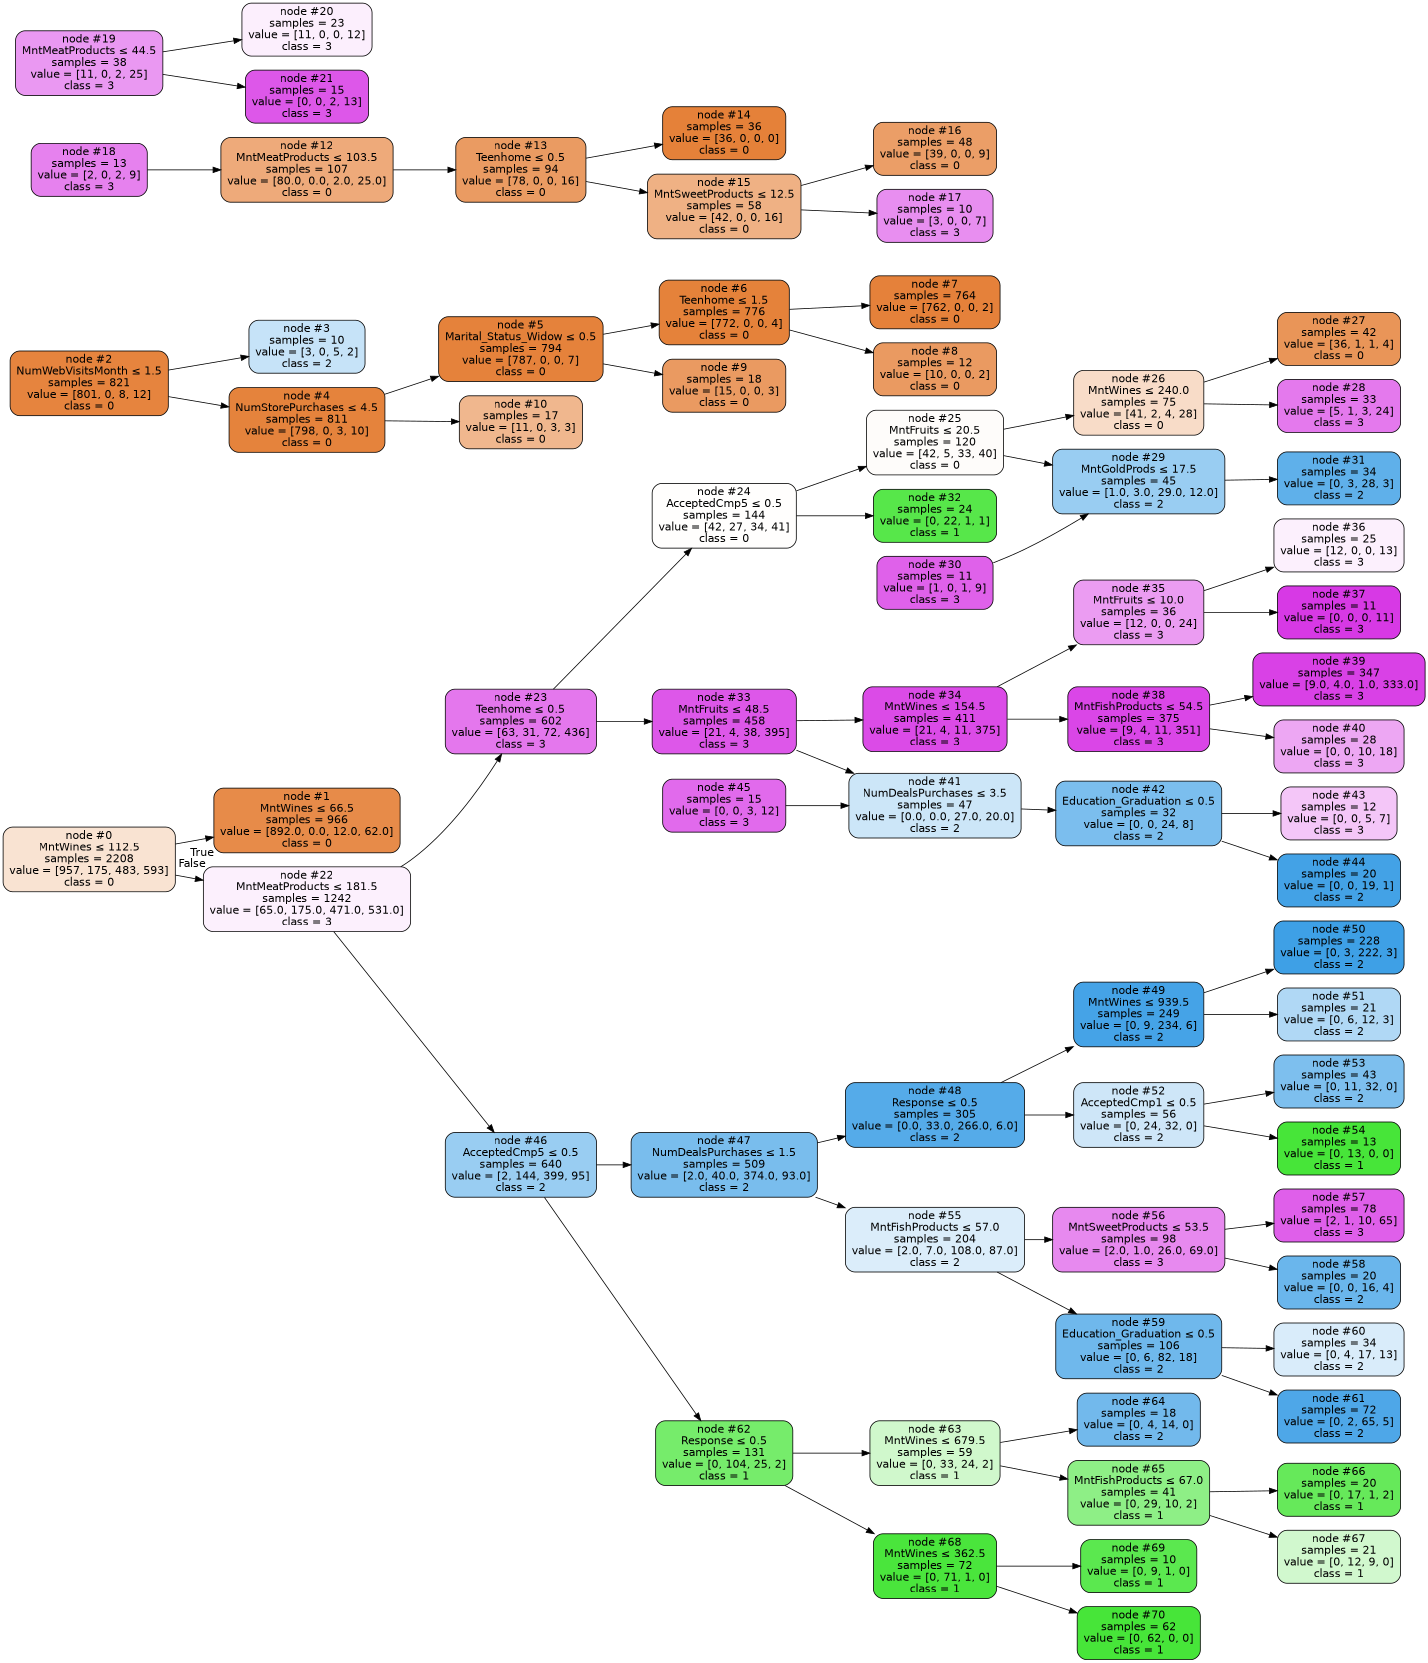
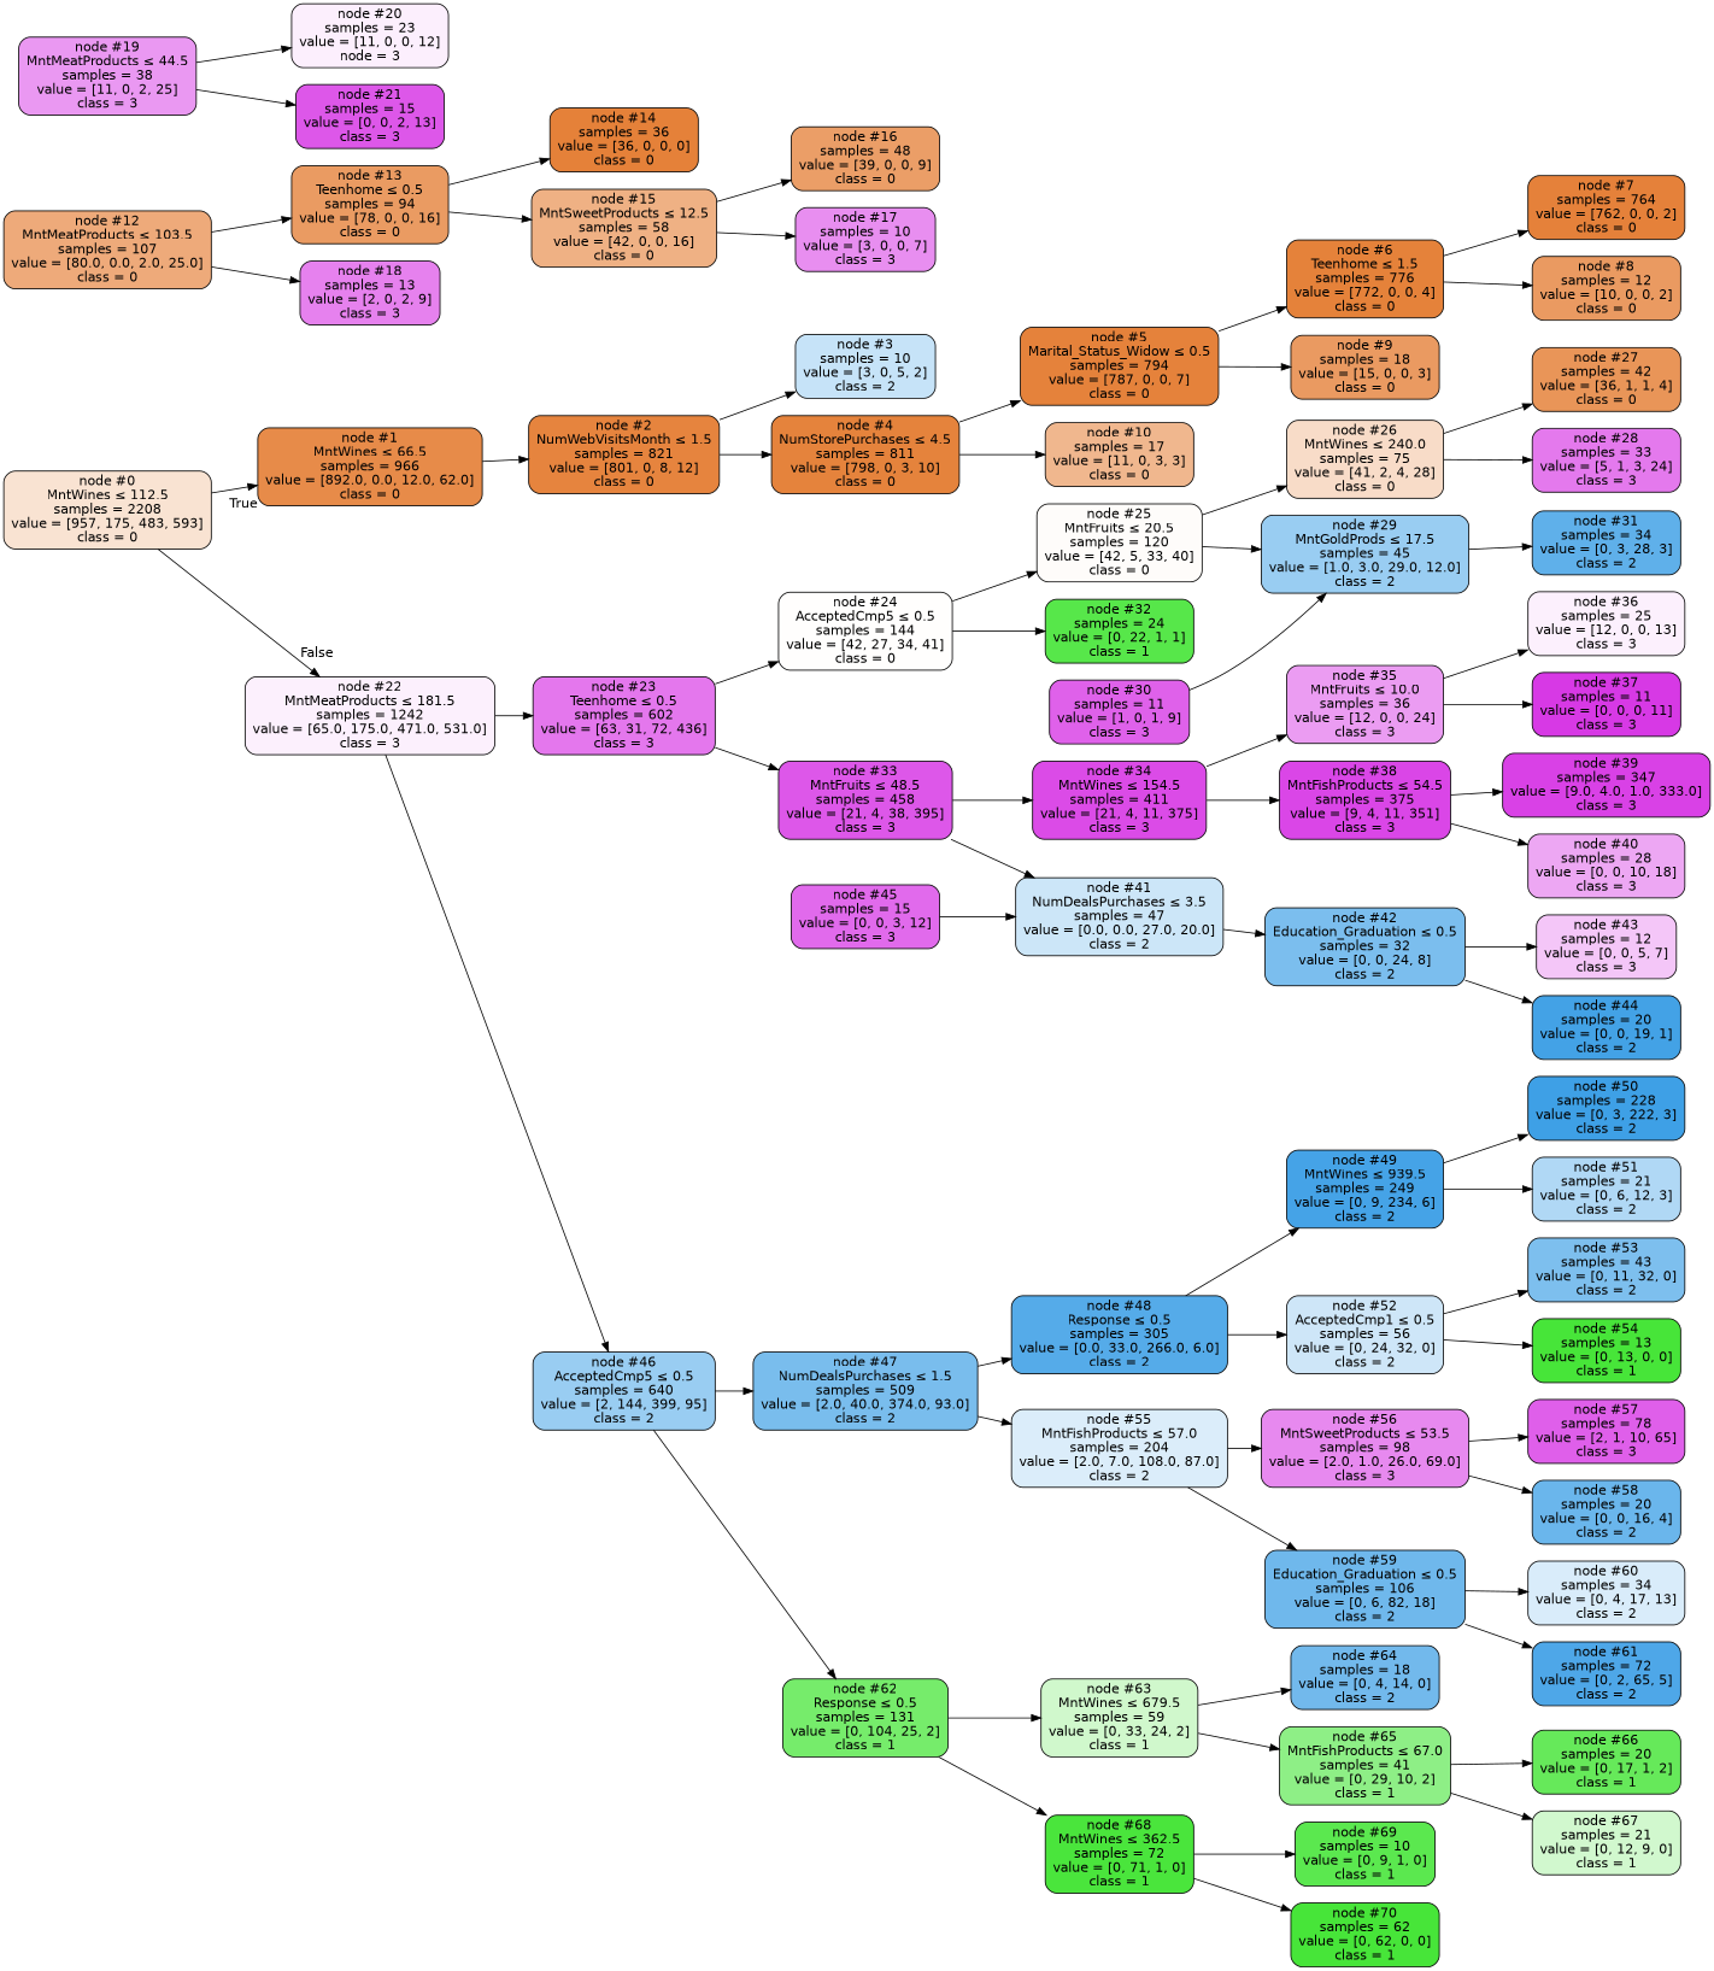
  digraph {
    rankdir=LR
    node [color=black fillcolor="#fcf0fd" fontname=helvetica shape=box style="filled, rounded"]
    edge [fontname=helvetica]
    n1 [fillcolor="#f9e3d2" label=<node &#35;0<br/>MntWines &le; 112.5<br/>samples = 2208<br/>value = [957, 175, 483, 593]<br/>class = 0>]
    n2 [fillcolor="#e78b49" label=<node &#35;1<br/>MntWines &le; 66.5<br/>samples = 966<br/>value = [892.0, 0.0, 12.0, 62.0]<br/>class = 0>]
    n3 [label=<node &#35;22<br/>MntMeatProducts &le; 181.5<br/>samples = 1242<br/>value = [65.0, 175.0, 471.0, 531.0]<br/>class = 3>]
    n4 [fillcolor="#e6843e" label=<node &#35;2<br/>NumWebVisitsMonth &le; 1.5<br/>samples = 821<br/>value = [801, 0, 8, 12]<br/>class = 0>]
    n5 [fillcolor="#e477ed" label=<node &#35;23<br/>Teenhome &le; 0.5<br/>samples = 602<br/>value = [63, 31, 72, 436]<br/>class = 3>]
    n6 [fillcolor="#99cdf2" label=<node &#35;46<br/>AcceptedCmp5 &le; 0.5<br/>samples = 640<br/>value = [2, 144, 399, 95]<br/>class = 2>]
    n7 [fillcolor="#c6e3f8" label=<node &#35;3<br/>samples = 10<br/>value = [3, 0, 5, 2]<br/>class = 2>]
    n8 [fillcolor="#e5833c" label=<node &#35;4<br/>NumStorePurchases &le; 4.5<br/>samples = 811<br/>value = [798, 0, 3, 10]<br/>class = 0>]
    n9 [fillcolor="#e5823b" label=<node &#35;5<br/>Marital_Status_Widow &le; 0.5<br/>samples = 794<br/>value = [787, 0, 0, 7]<br/>class = 0>]
    n10 [fillcolor="#f0b78e" label=<node &#35;10<br/>samples = 17<br/>value = [11, 0, 3, 3]<br/>class = 0>]
    n11 [fillcolor="#e5823a" label=<node &#35;6<br/>Teenhome &le; 1.5<br/>samples = 776<br/>value = [772, 0, 0, 4]<br/>class = 0>]
    n12 [fillcolor="#ea9a61" label=<node &#35;9<br/>samples = 18<br/>value = [15, 0, 0, 3]<br/>class = 0>]
    n13 [fillcolor="#e5813a" label=<node &#35;7<br/>samples = 764<br/>value = [762, 0, 0, 2]<br/>class = 0>]
    n14 [fillcolor="#ea9a61" label=<node &#35;8<br/>samples = 12<br/>value = [10, 0, 0, 2]<br/>class = 0>]
    n15 [fillcolor="#eeaa7a" label=<node &#35;12<br/>MntMeatProducts &le; 103.5<br/>samples = 107<br/>value = [80.0, 0.0, 2.0, 25.0]<br/>class = 0>]
    n16 [fillcolor="#ea9b62" label=<node &#35;13<br/>Teenhome &le; 0.5<br/>samples = 94<br/>value = [78, 0, 0, 16]<br/>class = 0>]
    n17 [fillcolor="#e681ee" label=<node &#35;18<br/>samples = 13<br/>value = [2, 0, 2, 9]<br/>class = 3>]
    n18 [fillcolor="#ea98f2" label=<node &#35;19<br/>MntMeatProducts &le; 44.5<br/>samples = 38<br/>value = [11, 0, 2, 25]<br/>class = 3>]
-   n19 [fillcolor="#fceffd" label=<node &#35;20<br/>samples = 23<br/>value = [11, 0, 0, 12]<br/>class = 3>]
+   n19 [fillcolor="#fceffd" label=<node &#35;20<br/>samples = 23<br/>value = [11, 0, 0, 12]<br/>node = 3>]
    n20 [fillcolor="#dd57e9" label=<node &#35;21<br/>samples = 15<br/>value = [0, 0, 2, 13]<br/>class = 3>]
    n21 [fillcolor="#e58139" label=<node &#35;14<br/>samples = 36<br/>value = [36, 0, 0, 0]<br/>class = 0>]
    n22 [fillcolor="#efb184" label=<node &#35;15<br/>MntSweetProducts &le; 12.5<br/>samples = 58<br/>value = [42, 0, 0, 16]<br/>class = 0>]
    n23 [fillcolor="#eb9e67" label=<node &#35;16<br/>samples = 48<br/>value = [39, 0, 0, 9]<br/>class = 0>]
    n24 [fillcolor="#e88ef0" label=<node &#35;17<br/>samples = 10<br/>value = [3, 0, 0, 7]<br/>class = 3>]
    n25 [fillcolor="#fffefd" label=<node &#35;24<br/>AcceptedCmp5 &le; 0.5<br/>samples = 144<br/>value = [42, 27, 34, 41]<br/>class = 0>]
    n26 [fillcolor="#dd57e9" label=<node &#35;33<br/>MntFruits &le; 48.5<br/>samples = 458<br/>value = [21, 4, 38, 395]<br/>class = 3>]
    n27 [fillcolor="#79bded" label=<node &#35;47<br/>NumDealsPurchases &le; 1.5<br/>samples = 509<br/>value = [2.0, 40.0, 374.0, 93.0]<br/>class = 2>]
    n28 [fillcolor="#76ec6b" label=<node &#35;62<br/>Response &le; 0.5<br/>samples = 131<br/>value = [0, 104, 25, 2]<br/>class = 1>]
    n29 [fillcolor="#fefcfa" label=<node &#35;25<br/>MntFruits &le; 20.5<br/>samples = 120<br/>value = [42, 5, 33, 40]<br/>class = 0>]
    n30 [fillcolor="#57e74a" label=<node &#35;32<br/>samples = 24<br/>value = [0, 22, 1, 1]<br/>class = 1>]
    n31 [fillcolor="#db4be7" label=<node &#35;34<br/>MntWines &le; 154.5<br/>samples = 411<br/>value = [21, 4, 11, 375]<br/>class = 3>]
    n32 [fillcolor="#cce6f8" label=<node &#35;41<br/>NumDealsPurchases &le; 3.5<br/>samples = 47<br/>value = [0.0, 0.0, 27.0, 20.0]<br/>class = 2>]
    n33 [fillcolor="#f8dcc8" label=<node &#35;26<br/>MntWines &le; 240.0<br/>samples = 75<br/>value = [41, 2, 4, 28]<br/>class = 0>]
    n34 [fillcolor="#99cdf2" label=<node &#35;29<br/>MntGoldProds &le; 17.5<br/>samples = 45<br/>value = [1.0, 3.0, 29.0, 12.0]<br/>class = 2>]
    n35 [fillcolor="#e99558" label=<node &#35;27<br/>samples = 42<br/>value = [36, 1, 1, 4]<br/>class = 0>]
    n36 [fillcolor="#e479ed" label=<node &#35;28<br/>samples = 33<br/>value = [5, 1, 3, 24]<br/>class = 3>]
    n37 [fillcolor="#5fb0ea" label=<node &#35;31<br/>samples = 34<br/>value = [0, 3, 28, 3]<br/>class = 2>]
    n38 [fillcolor="#df61ea" label=<node &#35;30<br/>samples = 11<br/>value = [1, 0, 1, 9]<br/>class = 3>]
    n39 [fillcolor="#eb9cf2" label=<node &#35;35<br/>MntFruits &le; 10.0<br/>samples = 36<br/>value = [12, 0, 0, 24]<br/>class = 3>]
    n40 [fillcolor="#da46e7" label=<node &#35;38<br/>MntFishProducts &le; 54.5<br/>samples = 375<br/>value = [9, 4, 11, 351]<br/>class = 3>]
    n41 [fillcolor="#7bbeee" label=<node &#35;42<br/>Education_Graduation &le; 0.5<br/>samples = 32<br/>value = [0, 0, 24, 8]<br/>class = 2>]
    n42 [label=<node &#35;36<br/>samples = 25<br/>value = [12, 0, 0, 13]<br/>class = 3>]
    n43 [fillcolor="#d739e5" label=<node &#35;37<br/>samples = 11<br/>value = [0, 0, 0, 11]<br/>class = 3>]
    n44 [fillcolor="#d941e6" label=<node &#35;39<br/>samples = 347<br/>value = [9.0, 4.0, 1.0, 333.0]<br/>class = 3>]
    n45 [fillcolor="#eda7f3" label=<node &#35;40<br/>samples = 28<br/>value = [0, 0, 10, 18]<br/>class = 3>]
    n46 [fillcolor="#f4c6f8" label=<node &#35;43<br/>samples = 12<br/>value = [0, 0, 5, 7]<br/>class = 3>]
    n47 [fillcolor="#43a2e6" label=<node &#35;44<br/>samples = 20<br/>value = [0, 0, 19, 1]<br/>class = 2>]
    n48 [fillcolor="#e16aec" label=<node &#35;45<br/>samples = 15<br/>value = [0, 0, 3, 12]<br/>class = 3>]
    n49 [fillcolor="#55abe9" label=<node &#35;48<br/>Response &le; 0.5<br/>samples = 305<br/>value = [0.0, 33.0, 266.0, 6.0]<br/>class = 2>]
    n50 [fillcolor="#dbedfa" label=<node &#35;55<br/>MntFishProducts &le; 57.0<br/>samples = 204<br/>value = [2.0, 7.0, 108.0, 87.0]<br/>class = 2>]
    n51 [fillcolor="#d0f8cc" label=<node &#35;63<br/>MntWines &le; 679.5<br/>samples = 59<br/>value = [0, 33, 24, 2]<br/>class = 1>]
    n52 [fillcolor="#4ae53c" label=<node &#35;68<br/>MntWines &le; 362.5<br/>samples = 72<br/>value = [0, 71, 1, 0]<br/>class = 1>]
    n53 [fillcolor="#45a3e7" label=<node &#35;49<br/>MntWines &le; 939.5<br/>samples = 249<br/>value = [0, 9, 234, 6]<br/>class = 2>]
    n54 [fillcolor="#cee6f8" label=<node &#35;52<br/>AcceptedCmp1 &le; 0.5<br/>samples = 56<br/>value = [0, 24, 32, 0]<br/>class = 2>]
    n55 [fillcolor="#e789ef" label=<node &#35;56<br/>MntSweetProducts &le; 53.5<br/>samples = 98<br/>value = [2.0, 1.0, 26.0, 69.0]<br/>class = 3>]
    n56 [fillcolor="#6fb8ec" label=<node &#35;59<br/>Education_Graduation &le; 0.5<br/>samples = 106<br/>value = [0, 6, 82, 18]<br/>class = 2>]
    n57 [fillcolor="#3ea0e6" label=<node &#35;50<br/>samples = 228<br/>value = [0, 3, 222, 3]<br/>class = 2>]
    n58 [fillcolor="#b0d8f5" label=<node &#35;51<br/>samples = 21<br/>value = [0, 6, 12, 3]<br/>class = 2>]
    n59 [fillcolor="#7dbfee" label=<node &#35;53<br/>samples = 43<br/>value = [0, 11, 32, 0]<br/>class = 2>]
    n60 [fillcolor="#47e539" label=<node &#35;54<br/>samples = 13<br/>value = [0, 13, 0, 0]<br/>class = 1>]
    n61 [fillcolor="#df5fea" label=<node &#35;57<br/>samples = 78<br/>value = [2, 1, 10, 65]<br/>class = 3>]
    n62 [fillcolor="#6ab6ec" label=<node &#35;58<br/>samples = 20<br/>value = [0, 0, 16, 4]<br/>class = 2>]
    n63 [fillcolor="#d9ecfa" label=<node &#35;60<br/>samples = 34<br/>value = [0, 4, 17, 13]<br/>class = 2>]
    n64 [fillcolor="#4ea7e8" label=<node &#35;61<br/>samples = 72<br/>value = [0, 2, 65, 5]<br/>class = 2>]
    n65 [fillcolor="#72b9ec" label=<node &#35;64<br/>samples = 18<br/>value = [0, 4, 14, 0]<br/>class = 2>]
    n66 [fillcolor="#8eef86" label=<node &#35;65<br/>MntFishProducts &le; 67.0<br/>samples = 41<br/>value = [0, 29, 10, 2]<br/>class = 1>]
    n67 [fillcolor="#5be84f" label=<node &#35;69<br/>samples = 10<br/>value = [0, 9, 1, 0]<br/>class = 1>]
    n68 [fillcolor="#47e539" label=<node &#35;70<br/>samples = 62<br/>value = [0, 62, 0, 0]<br/>class = 1>]
    n69 [fillcolor="#66e95a" label=<node &#35;66<br/>samples = 20<br/>value = [0, 17, 1, 2]<br/>class = 1>]
    n70 [fillcolor="#d1f8ce" label=<node &#35;67<br/>samples = 21<br/>value = [0, 12, 9, 0]<br/>class = 1>]
    n1 -> n2 [headlabel=True labelangle=45 labeldistance=2.5]
    n1 -> n3 [headlabel=False labelangle=-45 labeldistance=2.5]
+   n2 -> n4
    n3 -> n5
    n3 -> n6
    n4 -> n7
    n4 -> n8
    n5 -> n25
    n5 -> n26
    n6 -> n27
    n6 -> n28
    n8 -> n9
    n8 -> n10
    n9 -> n11
    n9 -> n12
    n11 -> n13
    n11 -> n14
    n15 -> n16
-   n17 -> n15
+   n15 -> n17
    n16 -> n21
    n16 -> n22
    n18 -> n19
    n18 -> n20
    n22 -> n23
    n22 -> n24
    n25 -> n29
    n25 -> n30
    n26 -> n31
    n26 -> n32
    n27 -> n49
    n27 -> n50
    n28 -> n51
    n28 -> n52
    n29 -> n33
    n29 -> n34
    n31 -> n39
    n31 -> n40
    n32 -> n41
    n33 -> n35
    n33 -> n36
    n34 -> n37
    n38 -> n34
    n39 -> n42
    n39 -> n43
    n40 -> n44
    n40 -> n45
    n41 -> n46
    n41 -> n47
    n48 -> n32
    n49 -> n53
    n49 -> n54
    n50 -> n55
    n50 -> n56
    n51 -> n65
    n51 -> n66
    n52 -> n67
    n52 -> n68
    n53 -> n57
    n53 -> n58
    n54 -> n59
    n54 -> n60
    n55 -> n61
    n55 -> n62
    n56 -> n63
    n56 -> n64
    n66 -> n69
    n66 -> n70
  }
